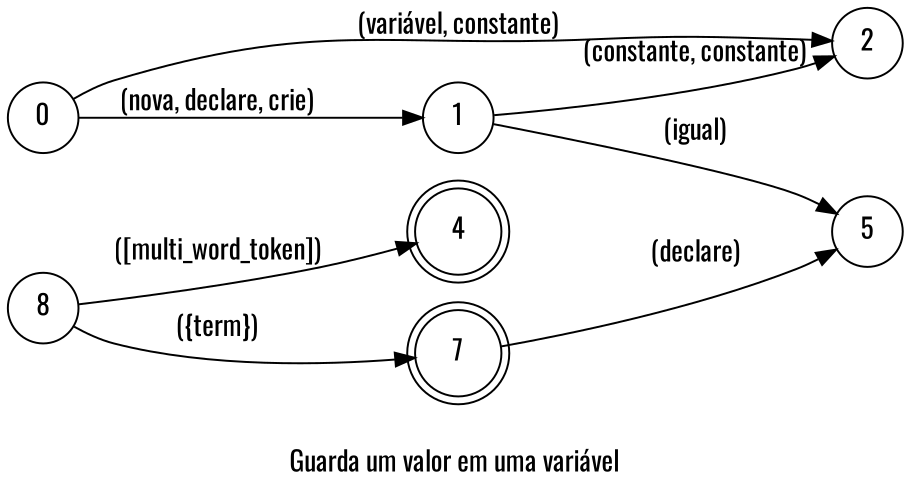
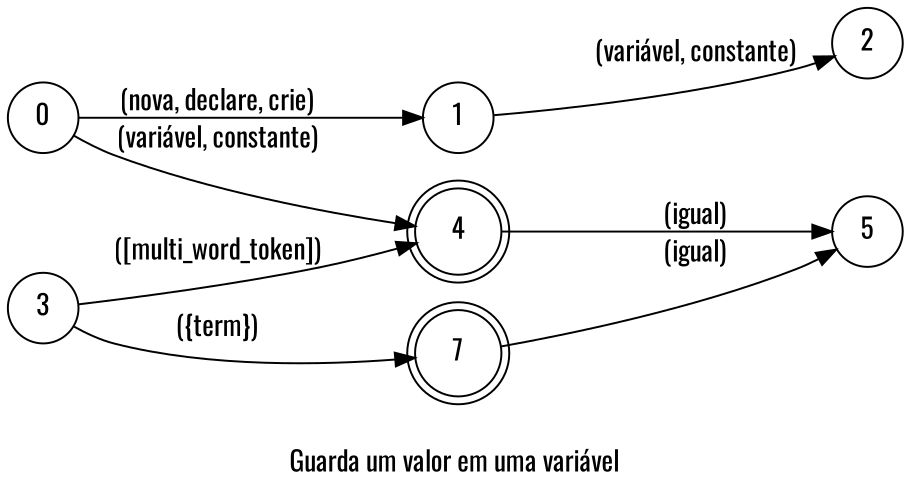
  digraph {
    desc="Guarda um valor, inteiro, texto e etc em uma variável"
    fontname=Oswald
    label="Guarda um valor em uma variável"
    lang="pt-BR"
    langName="Português"
    rankdir=LR
    title="Guarda um valor em uma variável"
    node [fontname=Oswald shape=circle]
    edge [fontname=Oswald]
    0
    1
    2
-   3 [label=8]
+   3
    4 [shape=doublecircle]
    7 [shape=doublecircle]
    5
    subgraph sub_1 {
      0
      1
    }
    subgraph sub_2 {
      2
      3
    }
    subgraph sub_3 {
      4
      7
    }
    0 -> 1 [label="(nova, declare, crie)" normalizer=boolean store=isNew]
-   0 -> 2 [label="(variável, constante)" store=memType]
-   1 -> 2 [label="(constante, constante)" store=memType]
+   0 -> 4 [label="(variável, constante)" store=memType]
+   1 -> 2 [label="(variável, constante)" store=memType]
    3 -> 4 [extraArgs="{\"case\": \"camel\"}" label="([multi_word_token])" store=varName]
    3 -> 7 [label="({term})" store=varName]
-   1 -> 5 [label="(igual)"]
-   7 -> 5 [label="(declare)"]
+   4 -> 5 [label="(igual)"]
+   7 -> 5 [label="(igual)"]
  }
